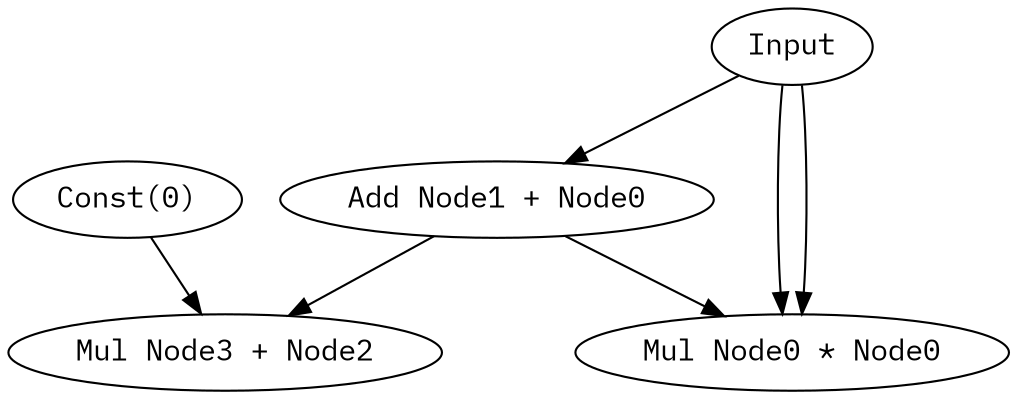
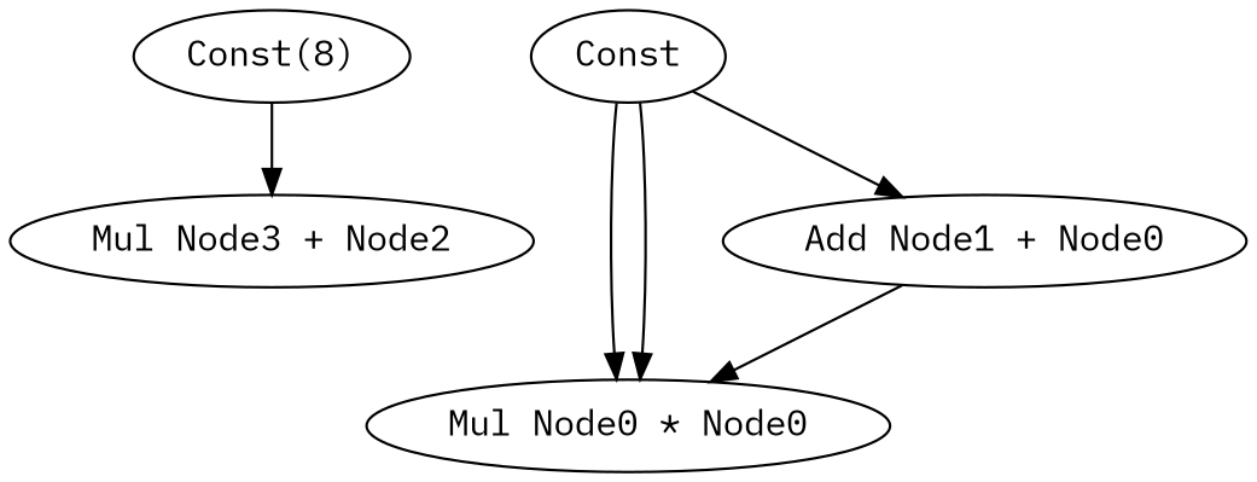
  digraph {
    fontname="IBM Plex Mono"
    node [fontname="IBM Plex Mono"]
    edge [fontname="IBM Plex Mono"]
-   n1 [label="Const(0)"]
+   n1 [label="Const(8)"]
    n2 [label="Mul Node3 + Node2"]
    n3 [label="Mul Node0 * Node0"]
    n4 [label="Add Node1 + Node0"]
-   n5 [label=Input]
+   n5 [label=Const]
    n1 -> n2
-   n4 -> n2
    n4 -> n3
    n5 -> n3
    n5 -> n3
    n5 -> n4
  }
